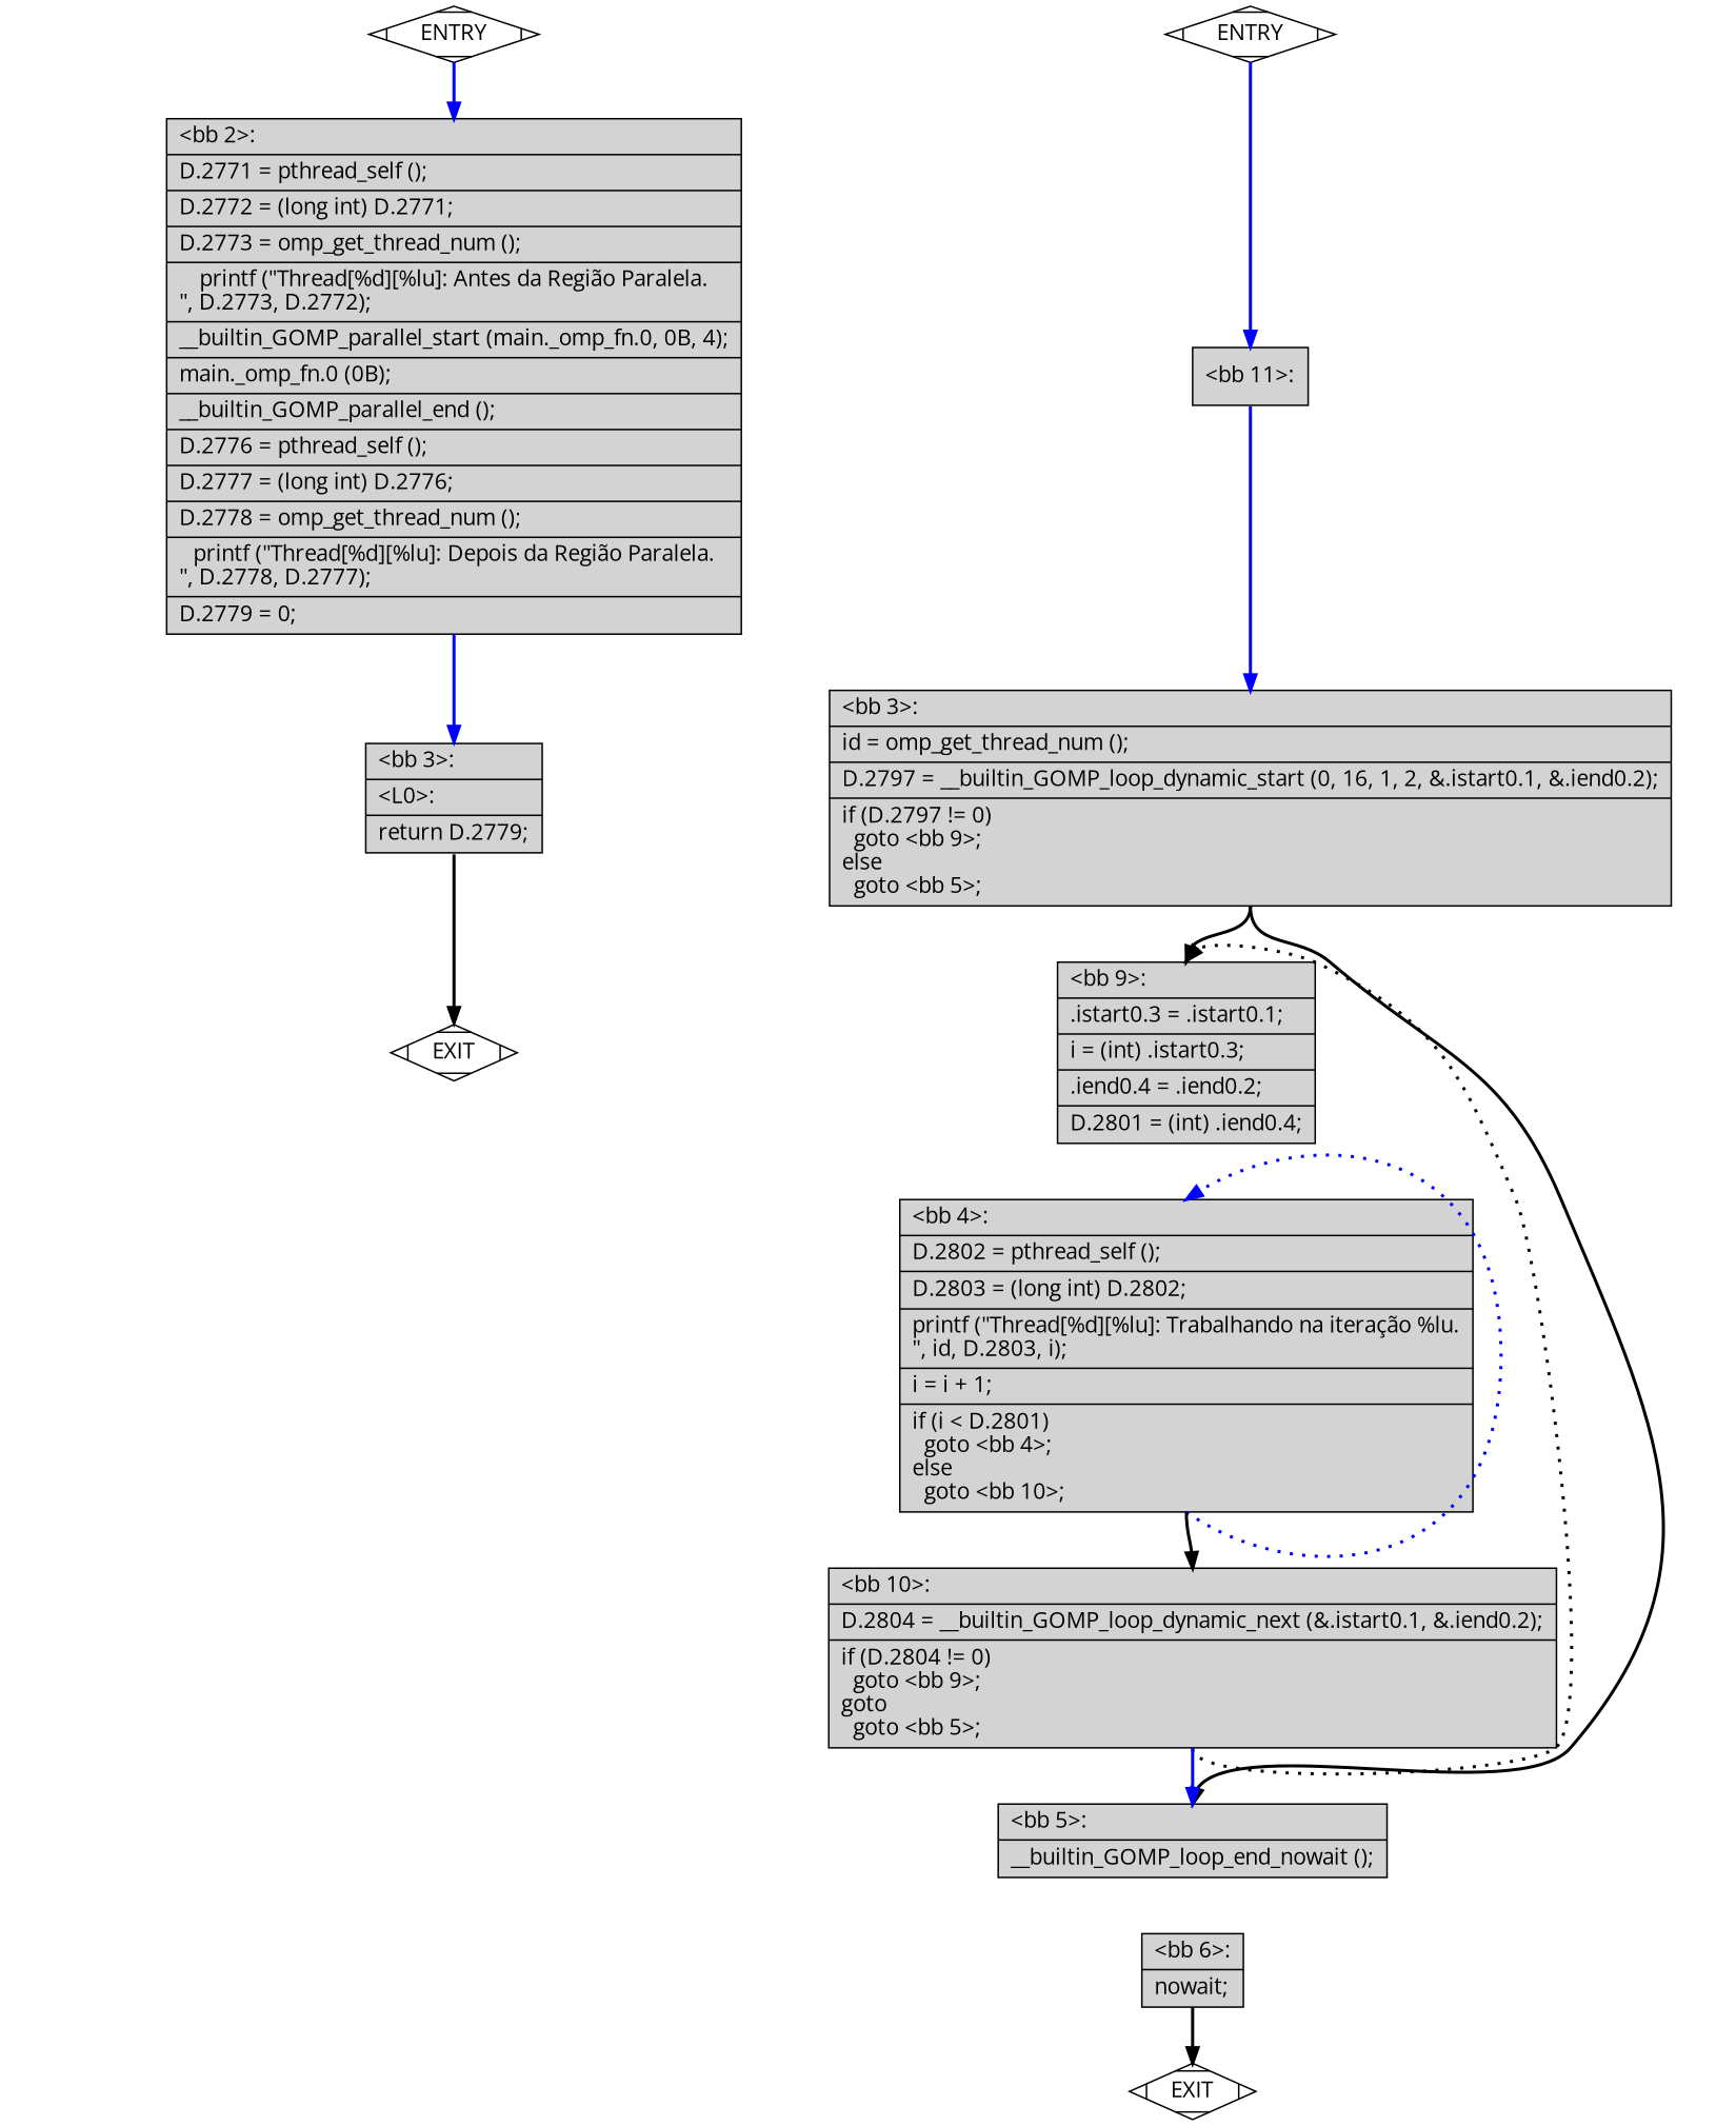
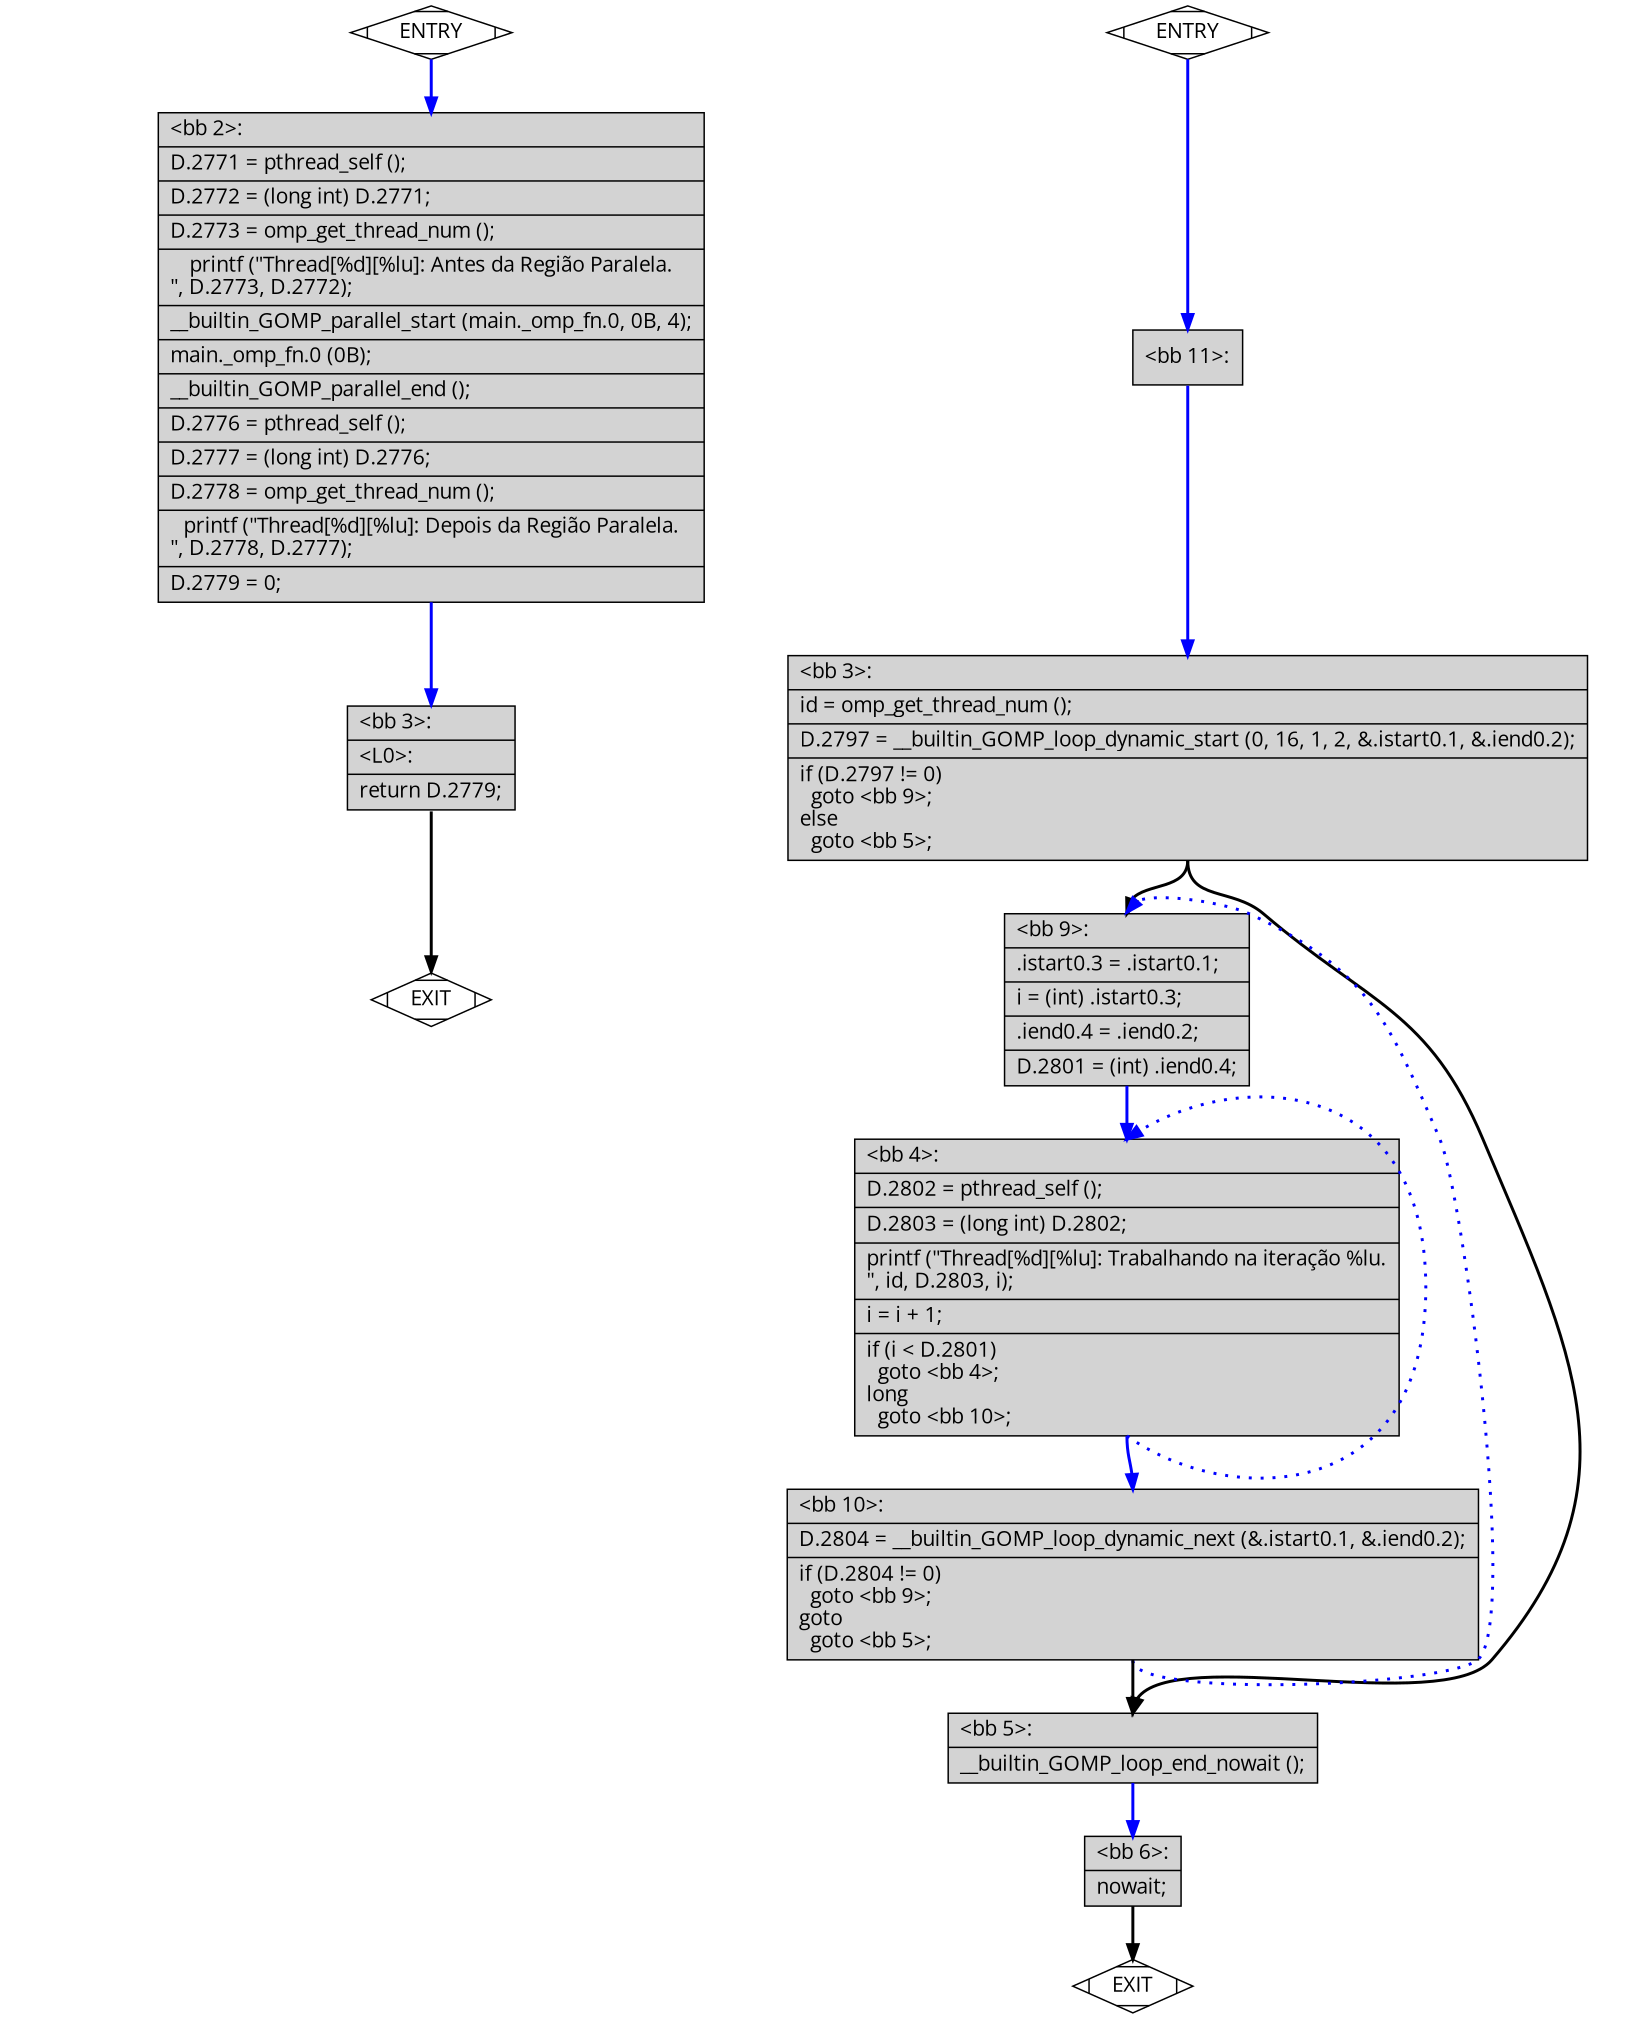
  digraph {
    fontname="Open Sans"
    node [fillcolor=lightgrey fontname="Open Sans" shape=record style=filled]
    edge [color=blue constraint=true fontname="Open Sans" headport=n style="solid,bold" tailport=s weight=10]
    n1 [fillcolor=white label=EXIT shape=Mdiamond]
    n2 [label="{\<bb\ 2\>:\l|D.2771\ =\ pthread_self\ ();\l|D.2772\ =\ (long\ int)\ D.2771;\l|D.2773\ =\ omp_get_thread_num\ ();\l|printf\ (\"Thread[%d][%lu]:\ Antes\ da\ Região\ Paralela.\n\",\ D.2773,\ D.2772);\l|__builtin_GOMP_parallel_start\ (main._omp_fn.0,\ 0B,\ 4);\l|main._omp_fn.0\ (0B);\l|__builtin_GOMP_parallel_end\ ();\l|D.2776\ =\ pthread_self\ ();\l|D.2777\ =\ (long\ int)\ D.2776;\l|D.2778\ =\ omp_get_thread_num\ ();\l|printf\ (\"Thread[%d][%lu]:\ Depois\ da\ Região\ Paralela.\n\",\ D.2778,\ D.2777);\l|D.2779\ =\ 0;\l}"]
    n3 [label="{\<bb\ 3\>:\l|\<L0\>:\l|return\ D.2779;\l}"]
    n4 [fillcolor=white label=ENTRY shape=Mdiamond]
    n5 [fillcolor=white label=EXIT shape=Mdiamond]
    n6 [label="{\<bb\ 11\>:\l}"]
    n7 [label="{\<bb\ 3\>:\l|id\ =\ omp_get_thread_num\ ();\l|D.2797\ =\ __builtin_GOMP_loop_dynamic_start\ (0,\ 16,\ 1,\ 2,\ &.istart0.1,\ &.iend0.2);\l|if\ (D.2797\ !=\ 0)\l\ \ goto\ \<bb\ 9\>;\lelse\l\ \ goto\ \<bb\ 5\>;\l}"]
    n8 [label="{\<bb\ 9\>:\l|.istart0.3\ =\ .istart0.1;\l|i\ =\ (int)\ .istart0.3;\l|.iend0.4\ =\ .iend0.2;\l|D.2801\ =\ (int)\ .iend0.4;\l}"]
    n9 [label="{\<bb\ 5\>:\l|__builtin_GOMP_loop_end_nowait\ ();\l}"]
-   n10 [label="{\<bb\ 4\>:\l|D.2802\ =\ pthread_self\ ();\l|D.2803\ =\ (long\ int)\ D.2802;\l|printf\ (\"Thread[%d][%lu]:\ Trabalhando\ na\ iteração\ %lu.\n\",\ id,\ D.2803,\ i);\l|i\ =\ i\ +\ 1;\l|if\ (i\ \<\ D.2801)\l\ \ goto\ \<bb\ 4\>;\lelse\l\ \ goto\ \<bb\ 10\>;\l}"]
+   n10 [label="{\<bb\ 4\>:\l|D.2802\ =\ pthread_self\ ();\l|D.2803\ =\ (long\ int)\ D.2802;\l|printf\ (\"Thread[%d][%lu]:\ Trabalhando\ na\ iteração\ %lu.\n\",\ id,\ D.2803,\ i);\l|i\ =\ i\ +\ 1;\l|if\ (i\ \<\ D.2801)\l\ \ goto\ \<bb\ 4\>;\llong\l\ \ goto\ \<bb\ 10\>;\l}"]
    n11 [label="{\<bb\ 10\>:\l|D.2804\ =\ __builtin_GOMP_loop_dynamic_next\ (&.istart0.1,\ &.iend0.2);\l|if\ (D.2804\ !=\ 0)\l\ \ goto\ \<bb\ 9\>;\lgoto\l\ \ goto\ \<bb\ 5\>;\l}"]
    n12 [label="{\<bb\ 6\>:\l|nowait;\l}"]
    n13 [fillcolor=white label=ENTRY shape=Mdiamond]
    subgraph sub_1 {
      color=black
      label=main
      n1
      n2
      n3
      n4
    }
    subgraph sub_2 {
      color=black
      label="main._omp_fn.0"
      n5
      n6
      n7
      n8
      n9
      n10
      n11
      n12
      n13
    }
    n2 -> n3 [weight=100]
    n3 -> n1 [color=black]
    n4 -> n1 [style=invis color="" weight=""]
    n4 -> n2 [weight=100]
    n6 -> n7 [weight=100]
    n7 -> n8 [color=black]
    n7 -> n9 [color=black]
+   n8 -> n10 [weight=100]
+   n9 -> n12 [weight=100]
    n10 -> n10 [constraint=false style="dotted,bold"]
-   n10 -> n11 [color=black]
-   n11 -> n8 [color=black constraint=false style="dotted,bold"]
-   n11 -> n9
+   n10 -> n11
+   n11 -> n8 [constraint=false style="dotted,bold"]
+   n11 -> n9 [color=black]
    n12 -> n5 [color=black]
    n13 -> n5 [style=invis color="" weight=""]
    n13 -> n6 [weight=100]
  }
